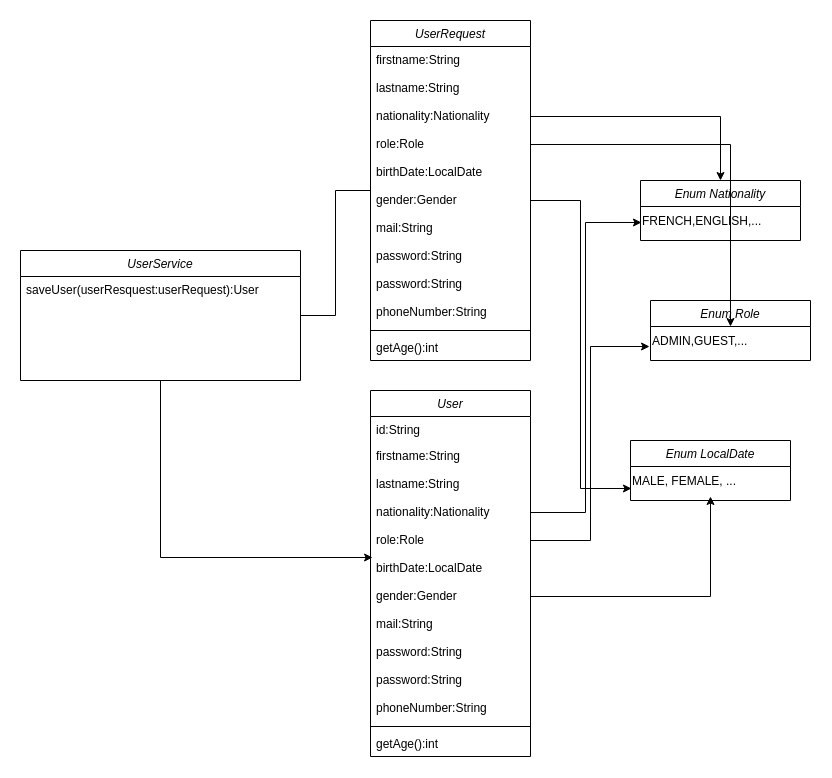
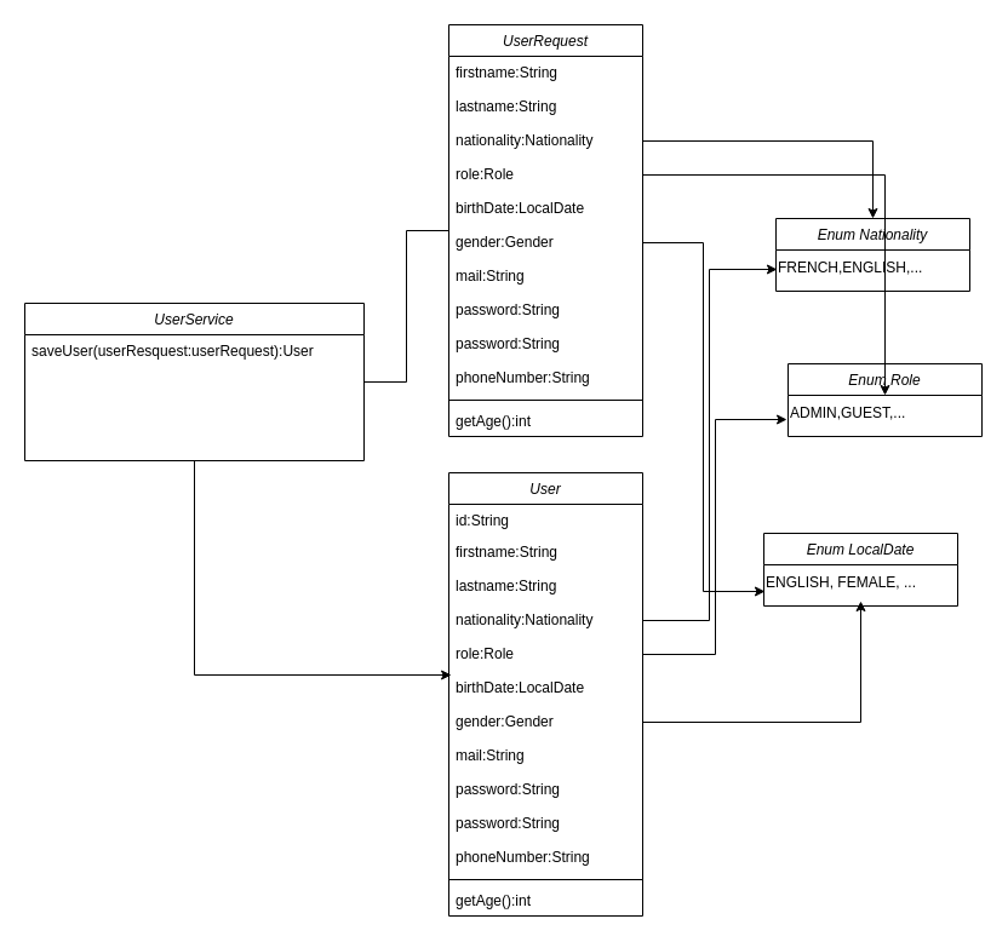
  <mxCell id="0" />
  <mxCell id="1" parent="0" />
  <mxCell id="2" value="User" style="swimlane;fontStyle=2;align=center;verticalAlign=top;childLayout=stackLayout;horizontal=1;startSize=26;horizontalStack=0;resizeParent=1;resizeLast=0;collapsible=1;marginBottom=0;rounded=0;shadow=0;strokeWidth=1;" parent="1" vertex="1"><mxGeometry x="370" y="390" width="160" height="366" as="geometry"><mxRectangle x="230" y="140" width="160" height="26" as="alternateBounds" /></mxGeometry></mxCell>
  <mxCell id="3" value="id:String" style="text;align=left;verticalAlign=top;spacingLeft=4;spacingRight=4;overflow=hidden;rotatable=0;points=[[0,0.5],[1,0.5]];portConstraint=eastwest;rounded=0;shadow=0;html=0;" parent="2" vertex="1"><mxGeometry y="26" width="160" height="26" as="geometry" /></mxCell>
  <mxCell id="4" value="firstname:String" style="text;align=left;verticalAlign=top;spacingLeft=4;spacingRight=4;overflow=hidden;rotatable=0;points=[[0,0.5],[1,0.5]];portConstraint=eastwest;rounded=0;shadow=0;html=0;" parent="2" vertex="1"><mxGeometry y="52" width="160" height="28" as="geometry" /></mxCell>
  <mxCell id="5" value="lastname:String" style="text;align=left;verticalAlign=top;spacingLeft=4;spacingRight=4;overflow=hidden;rotatable=0;points=[[0,0.5],[1,0.5]];portConstraint=eastwest;rounded=0;shadow=0;html=0;" vertex="1" parent="2"><mxGeometry y="80" width="160" height="28" as="geometry" /></mxCell>
  <mxCell id="6" value="nationality:Nationality" style="text;align=left;verticalAlign=top;spacingLeft=4;spacingRight=4;overflow=hidden;rotatable=0;points=[[0,0.5],[1,0.5]];portConstraint=eastwest;rounded=0;shadow=0;html=0;" vertex="1" parent="2"><mxGeometry y="108" width="160" height="28" as="geometry" /></mxCell>
  <mxCell id="7" value="role:Role" style="text;align=left;verticalAlign=top;spacingLeft=4;spacingRight=4;overflow=hidden;rotatable=0;points=[[0,0.5],[1,0.5]];portConstraint=eastwest;rounded=0;shadow=0;html=0;" vertex="1" parent="2"><mxGeometry y="136" width="160" height="28" as="geometry" /></mxCell>
  <mxCell id="8" value="birthDate:LocalDate" style="text;align=left;verticalAlign=top;spacingLeft=4;spacingRight=4;overflow=hidden;rotatable=0;points=[[0,0.5],[1,0.5]];portConstraint=eastwest;rounded=0;shadow=0;html=0;" vertex="1" parent="2"><mxGeometry y="164" width="160" height="28" as="geometry" /></mxCell>
  <mxCell id="9" value="gender:Gender" style="text;align=left;verticalAlign=top;spacingLeft=4;spacingRight=4;overflow=hidden;rotatable=0;points=[[0,0.5],[1,0.5]];portConstraint=eastwest;rounded=0;shadow=0;html=0;" vertex="1" parent="2"><mxGeometry y="192" width="160" height="28" as="geometry" /></mxCell>
  <mxCell id="10" value="mail:String" style="text;align=left;verticalAlign=top;spacingLeft=4;spacingRight=4;overflow=hidden;rotatable=0;points=[[0,0.5],[1,0.5]];portConstraint=eastwest;rounded=0;shadow=0;html=0;" vertex="1" parent="2"><mxGeometry y="220" width="160" height="28" as="geometry" /></mxCell>
  <mxCell id="11" value="password:String" style="text;align=left;verticalAlign=top;spacingLeft=4;spacingRight=4;overflow=hidden;rotatable=0;points=[[0,0.5],[1,0.5]];portConstraint=eastwest;rounded=0;shadow=0;html=0;" vertex="1" parent="2"><mxGeometry y="248" width="160" height="28" as="geometry" /></mxCell>
  <mxCell id="12" value="password:String" style="text;align=left;verticalAlign=top;spacingLeft=4;spacingRight=4;overflow=hidden;rotatable=0;points=[[0,0.5],[1,0.5]];portConstraint=eastwest;rounded=0;shadow=0;html=0;" vertex="1" parent="2"><mxGeometry y="276" width="160" height="28" as="geometry" /></mxCell>
  <mxCell id="13" value="phoneNumber:String" style="text;align=left;verticalAlign=top;spacingLeft=4;spacingRight=4;overflow=hidden;rotatable=0;points=[[0,0.5],[1,0.5]];portConstraint=eastwest;rounded=0;shadow=0;html=0;" vertex="1" parent="2"><mxGeometry y="304" width="160" height="28" as="geometry" /></mxCell>
  <mxCell id="14" value="" style="line;html=1;strokeWidth=1;align=left;verticalAlign=middle;spacingTop=-1;spacingLeft=3;spacingRight=3;rotatable=0;labelPosition=right;points=[];portConstraint=eastwest;" parent="2" vertex="1"><mxGeometry y="332" width="160" height="8" as="geometry" /></mxCell>
  <mxCell id="15" value="getAge():int" style="text;align=left;verticalAlign=top;spacingLeft=4;spacingRight=4;overflow=hidden;rotatable=0;points=[[0,0.5],[1,0.5]];portConstraint=eastwest;" parent="2" vertex="1"><mxGeometry y="340" width="160" height="26" as="geometry" /></mxCell>
  <mxCell id="16" value="Enum Nationality" style="swimlane;fontStyle=2;align=center;verticalAlign=top;childLayout=stackLayout;horizontal=1;startSize=26;horizontalStack=0;resizeParent=1;resizeLast=0;collapsible=1;marginBottom=0;rounded=0;shadow=0;strokeWidth=1;" vertex="1" parent="1"><mxGeometry x="640" y="180" width="160" height="60" as="geometry"><mxRectangle x="230" y="140" width="160" height="26" as="alternateBounds" /></mxGeometry></mxCell>
  <mxCell id="17" value="FRENCH,ENGLISH,..." style="text;html=1;align=left;verticalAlign=middle;resizable=0;points=[];autosize=1;strokeColor=none;fillColor=none;" vertex="1" parent="16"><mxGeometry y="26" width="160" height="30" as="geometry" /></mxCell>
  <mxCell id="18" value="Enum Role" style="swimlane;fontStyle=2;align=center;verticalAlign=top;childLayout=stackLayout;horizontal=1;startSize=26;horizontalStack=0;resizeParent=1;resizeLast=0;collapsible=1;marginBottom=0;rounded=0;shadow=0;strokeWidth=1;" vertex="1" parent="1"><mxGeometry x="650" y="300" width="160" height="60" as="geometry"><mxRectangle x="230" y="140" width="160" height="26" as="alternateBounds" /></mxGeometry></mxCell>
  <mxCell id="19" value="ADMIN,GUEST,..." style="text;html=1;align=left;verticalAlign=middle;resizable=0;points=[];autosize=1;strokeColor=none;fillColor=none;" vertex="1" parent="18"><mxGeometry y="26" width="160" height="30" as="geometry" /></mxCell>
  <mxCell id="20" value="Enum LocalDate" style="swimlane;fontStyle=2;align=center;verticalAlign=top;childLayout=stackLayout;horizontal=1;startSize=26;horizontalStack=0;resizeParent=1;resizeLast=0;collapsible=1;marginBottom=0;rounded=0;shadow=0;strokeWidth=1;" vertex="1" parent="1"><mxGeometry x="630" y="440" width="160" height="60" as="geometry"><mxRectangle x="230" y="140" width="160" height="26" as="alternateBounds" /></mxGeometry></mxCell>
- <mxCell id="21" value="MALE, FEMALE, ..." style="text;html=1;align=left;verticalAlign=middle;resizable=0;points=[];autosize=1;strokeColor=none;fillColor=none;" vertex="1" parent="20"><mxGeometry y="26" width="160" height="30" as="geometry" /></mxCell>
+ <mxCell id="21" value="ENGLISH, FEMALE, ..." style="text;html=1;align=left;verticalAlign=middle;resizable=0;points=[];autosize=1;strokeColor=none;fillColor=none;" vertex="1" parent="20"><mxGeometry y="26" width="160" height="30" as="geometry" /></mxCell>
  <mxCell id="22" value="UserRequest" style="swimlane;fontStyle=2;align=center;verticalAlign=top;childLayout=stackLayout;horizontal=1;startSize=26;horizontalStack=0;resizeParent=1;resizeLast=0;collapsible=1;marginBottom=0;rounded=0;shadow=0;strokeWidth=1;" vertex="1" parent="1"><mxGeometry x="370" y="20" width="160" height="340" as="geometry"><mxRectangle x="230" y="140" width="160" height="26" as="alternateBounds" /></mxGeometry></mxCell>
  <mxCell id="23" value="firstname:String" style="text;align=left;verticalAlign=top;spacingLeft=4;spacingRight=4;overflow=hidden;rotatable=0;points=[[0,0.5],[1,0.5]];portConstraint=eastwest;rounded=0;shadow=0;html=0;" vertex="1" parent="22"><mxGeometry y="26" width="160" height="28" as="geometry" /></mxCell>
  <mxCell id="24" value="lastname:String" style="text;align=left;verticalAlign=top;spacingLeft=4;spacingRight=4;overflow=hidden;rotatable=0;points=[[0,0.5],[1,0.5]];portConstraint=eastwest;rounded=0;shadow=0;html=0;" vertex="1" parent="22"><mxGeometry y="54" width="160" height="28" as="geometry" /></mxCell>
  <mxCell id="25" value="nationality:Nationality" style="text;align=left;verticalAlign=top;spacingLeft=4;spacingRight=4;overflow=hidden;rotatable=0;points=[[0,0.5],[1,0.5]];portConstraint=eastwest;rounded=0;shadow=0;html=0;" vertex="1" parent="22"><mxGeometry y="82" width="160" height="28" as="geometry" /></mxCell>
  <mxCell id="26" value="role:Role" style="text;align=left;verticalAlign=top;spacingLeft=4;spacingRight=4;overflow=hidden;rotatable=0;points=[[0,0.5],[1,0.5]];portConstraint=eastwest;rounded=0;shadow=0;html=0;" vertex="1" parent="22"><mxGeometry y="110" width="160" height="28" as="geometry" /></mxCell>
  <mxCell id="27" value="birthDate:LocalDate" style="text;align=left;verticalAlign=top;spacingLeft=4;spacingRight=4;overflow=hidden;rotatable=0;points=[[0,0.5],[1,0.5]];portConstraint=eastwest;rounded=0;shadow=0;html=0;" vertex="1" parent="22"><mxGeometry y="138" width="160" height="28" as="geometry" /></mxCell>
  <mxCell id="28" value="gender:Gender" style="text;align=left;verticalAlign=top;spacingLeft=4;spacingRight=4;overflow=hidden;rotatable=0;points=[[0,0.5],[1,0.5]];portConstraint=eastwest;rounded=0;shadow=0;html=0;" vertex="1" parent="22"><mxGeometry y="166" width="160" height="28" as="geometry" /></mxCell>
  <mxCell id="29" value="mail:String" style="text;align=left;verticalAlign=top;spacingLeft=4;spacingRight=4;overflow=hidden;rotatable=0;points=[[0,0.5],[1,0.5]];portConstraint=eastwest;rounded=0;shadow=0;html=0;" vertex="1" parent="22"><mxGeometry y="194" width="160" height="28" as="geometry" /></mxCell>
  <mxCell id="30" value="password:String" style="text;align=left;verticalAlign=top;spacingLeft=4;spacingRight=4;overflow=hidden;rotatable=0;points=[[0,0.5],[1,0.5]];portConstraint=eastwest;rounded=0;shadow=0;html=0;" vertex="1" parent="22"><mxGeometry y="222" width="160" height="28" as="geometry" /></mxCell>
  <mxCell id="31" value="password:String" style="text;align=left;verticalAlign=top;spacingLeft=4;spacingRight=4;overflow=hidden;rotatable=0;points=[[0,0.5],[1,0.5]];portConstraint=eastwest;rounded=0;shadow=0;html=0;" vertex="1" parent="22"><mxGeometry y="250" width="160" height="28" as="geometry" /></mxCell>
  <mxCell id="32" value="phoneNumber:String" style="text;align=left;verticalAlign=top;spacingLeft=4;spacingRight=4;overflow=hidden;rotatable=0;points=[[0,0.5],[1,0.5]];portConstraint=eastwest;rounded=0;shadow=0;html=0;" vertex="1" parent="22"><mxGeometry y="278" width="160" height="28" as="geometry" /></mxCell>
  <mxCell id="33" value="" style="line;html=1;strokeWidth=1;align=left;verticalAlign=middle;spacingTop=-1;spacingLeft=3;spacingRight=3;rotatable=0;labelPosition=right;points=[];portConstraint=eastwest;" vertex="1" parent="22"><mxGeometry y="306" width="160" height="8" as="geometry" /></mxCell>
  <mxCell id="34" value="getAge():int" style="text;align=left;verticalAlign=top;spacingLeft=4;spacingRight=4;overflow=hidden;rotatable=0;points=[[0,0.5],[1,0.5]];portConstraint=eastwest;" vertex="1" parent="22"><mxGeometry y="314" width="160" height="26" as="geometry" /></mxCell>
  <mxCell id="35" style="edgeStyle=orthogonalEdgeStyle;rounded=0;orthogonalLoop=1;jettySize=auto;html=1;entryX=0.006;entryY=0.733;entryDx=0;entryDy=0;entryPerimeter=0;" edge="1" parent="1" source="28" target="21"><mxGeometry relative="1" as="geometry" /></mxCell>
  <mxCell id="36" style="edgeStyle=orthogonalEdgeStyle;rounded=0;orthogonalLoop=1;jettySize=auto;html=1;" edge="1" parent="1" source="26" target="19"><mxGeometry relative="1" as="geometry" /></mxCell>
  <mxCell id="37" style="edgeStyle=orthogonalEdgeStyle;rounded=0;orthogonalLoop=1;jettySize=auto;html=1;endArrow=none;" edge="1" parent="1" source="39" target="22"><mxGeometry relative="1" as="geometry" /></mxCell>
  <mxCell id="38" style="edgeStyle=orthogonalEdgeStyle;rounded=0;orthogonalLoop=1;jettySize=auto;html=1;entryX=0.013;entryY=0.107;entryDx=0;entryDy=0;entryPerimeter=0;" edge="1" parent="1" source="39" target="8"><mxGeometry relative="1" as="geometry" /></mxCell>
  <mxCell id="39" value="UserService" style="swimlane;fontStyle=2;align=center;verticalAlign=top;childLayout=stackLayout;horizontal=1;startSize=26;horizontalStack=0;resizeParent=1;resizeLast=0;collapsible=1;marginBottom=0;rounded=0;shadow=0;strokeWidth=1;" vertex="1" parent="1"><mxGeometry x="20" y="250" width="280" height="130" as="geometry"><mxRectangle x="230" y="140" width="160" height="26" as="alternateBounds" /></mxGeometry></mxCell>
  <mxCell id="40" value="saveUser(userResquest:userRequest):User" style="text;align=left;verticalAlign=top;spacingLeft=4;spacingRight=4;overflow=hidden;rotatable=0;points=[[0,0.5],[1,0.5]];portConstraint=eastwest;rounded=0;shadow=0;html=0;" vertex="1" parent="39"><mxGeometry y="26" width="280" height="28" as="geometry" /></mxCell>
  <mxCell id="41" style="edgeStyle=orthogonalEdgeStyle;rounded=0;orthogonalLoop=1;jettySize=auto;html=1;" edge="1" parent="1" source="25" target="16"><mxGeometry relative="1" as="geometry" /></mxCell>
  <mxCell id="42" style="edgeStyle=orthogonalEdgeStyle;rounded=0;orthogonalLoop=1;jettySize=auto;html=1;entryX=0.006;entryY=0.533;entryDx=0;entryDy=0;entryPerimeter=0;" edge="1" parent="1" source="6" target="17"><mxGeometry relative="1" as="geometry" /></mxCell>
  <mxCell id="43" style="edgeStyle=orthogonalEdgeStyle;rounded=0;orthogonalLoop=1;jettySize=auto;html=1;entryX=-0.006;entryY=0.667;entryDx=0;entryDy=0;entryPerimeter=0;" edge="1" parent="1" source="7" target="19"><mxGeometry relative="1" as="geometry" /></mxCell>
  <mxCell id="44" style="edgeStyle=orthogonalEdgeStyle;rounded=0;orthogonalLoop=1;jettySize=auto;html=1;" edge="1" parent="1" source="9" target="21"><mxGeometry relative="1" as="geometry" /></mxCell>
